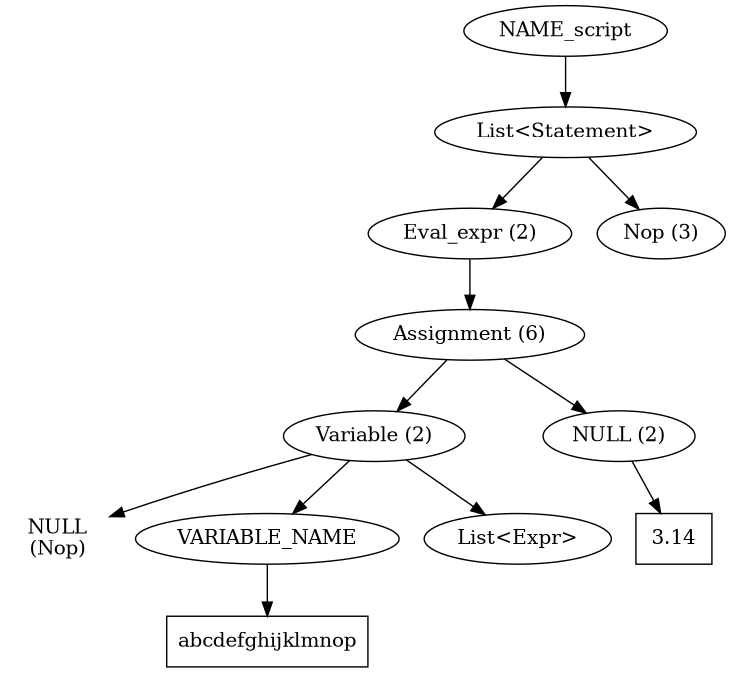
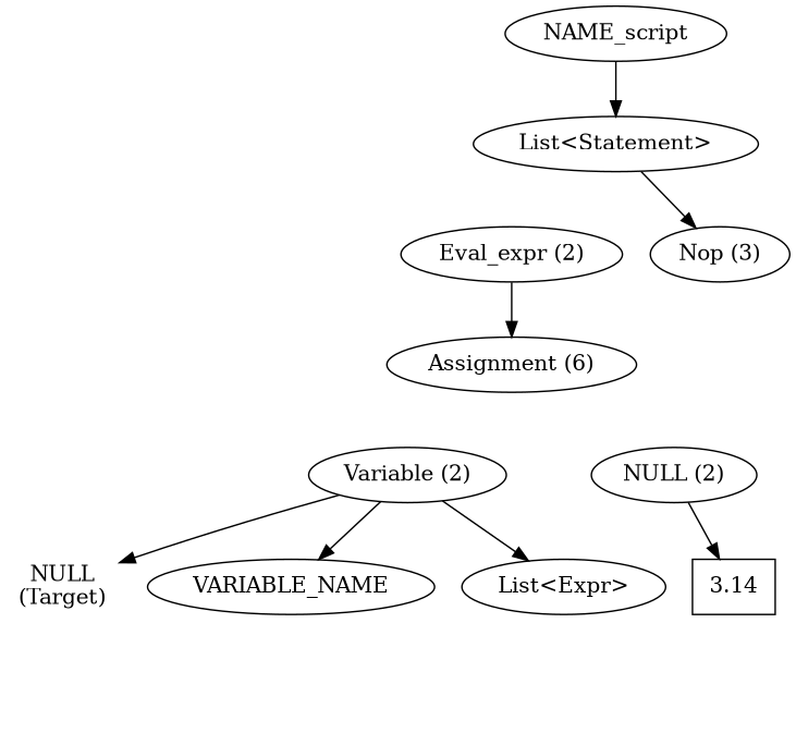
  digraph {
    ordering=out
    n1 [label=NAME_script]
    n2 [label="List<Statement>"]
    n3 [label="Eval_expr (2)"]
    n4 [label="Nop (3)"]
    n5 [label="Assignment (6)"]
    n6 [label="Variable (2)"]
    n7 [label="NULL (2)"]
-   n8 [label="NULL\n(Nop)" shape=plaintext]
+   n8 [label="NULL\n(Target)" shape=plaintext]
    n9 [label=VARIABLE_NAME]
    n10 [label="List<Expr>"]
    n11 [label=3.14 shape=box]
-   n12 [label=abcdefghijklmnop shape=box]
    n1 -> n2
-   n2 -> n3
    n2 -> n4
    n3 -> n5
-   n5 -> n6
-   n5 -> n7
    n6 -> n8
    n6 -> n9
    n6 -> n10
    n7 -> n11
-   n9 -> n12
  }
